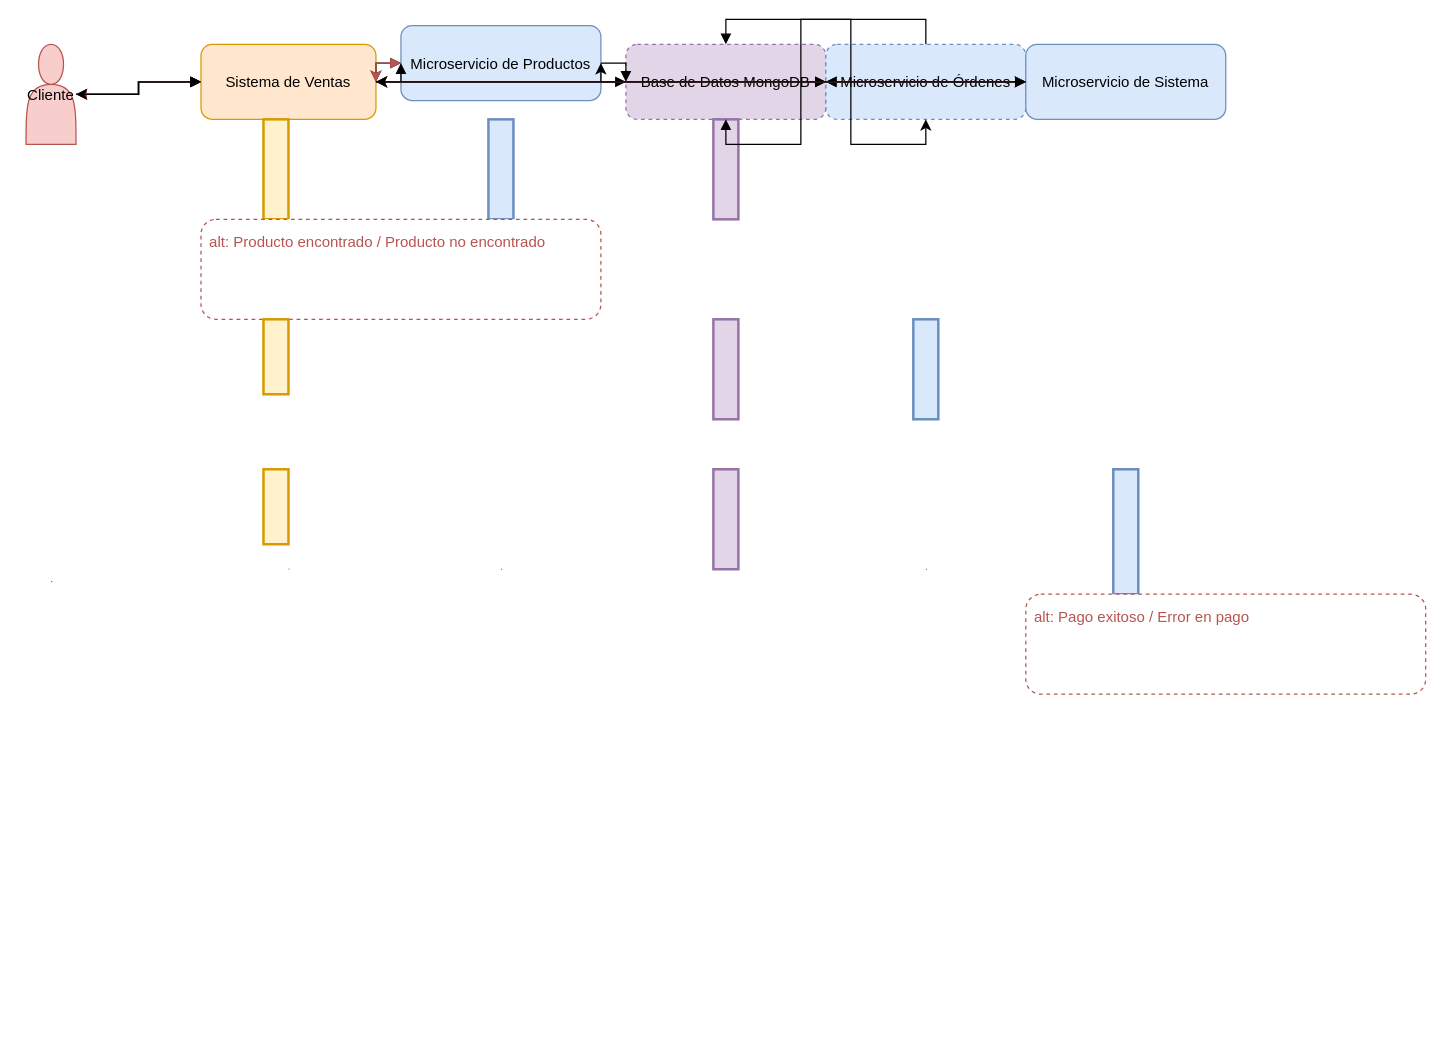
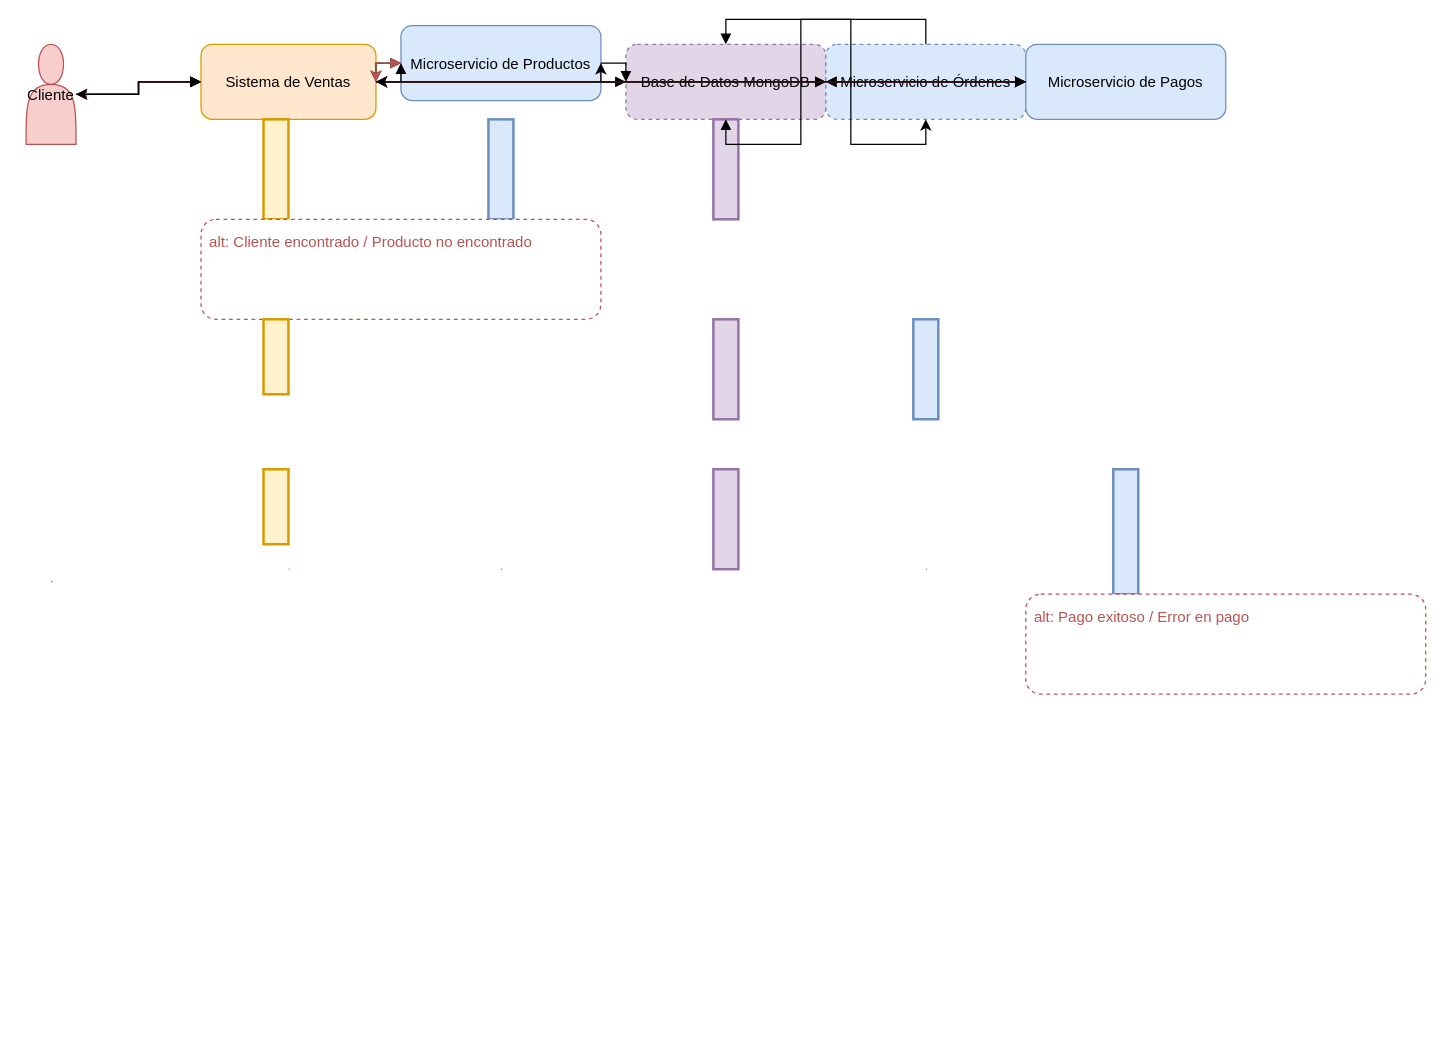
  <mxCell id="0" />
  <mxCell id="1" parent="0" />
  <mxCell id="2" value="Cliente" style="shape=actor;fillColor=#f8cecc;strokeColor=#b85450;fontSize=12;fontColor=#000000;" vertex="1" parent="1"><mxGeometry x="20" y="35" width="40" height="80" as="geometry" /></mxCell>
  <mxCell id="3" style="shape=line;strokeColor=#b85450;dashed=1;" vertex="1" parent="1"><mxGeometry x="40" y="115" width="1" height="700" as="geometry" /></mxCell>
  <mxCell id="4" value="Sistema de Ventas" style="rounded=1;fillColor=#ffe6cc;strokeColor=#d79b00;fontSize=12;fontColor=#000000;" vertex="1" parent="1"><mxGeometry x="160" y="35" width="140" height="60" as="geometry" /></mxCell>
  <mxCell id="5" style="shape=line;strokeColor=#d79b00;dashed=1;" vertex="1" parent="1"><mxGeometry x="230" y="95" width="1" height="720" as="geometry" /></mxCell>
  <mxCell id="6" value="Microservicio de Productos" style="rounded=1;fillColor=#dae8fc;strokeColor=#6c8ebf;fontSize=12;fontColor=#000000;" vertex="1" parent="1"><mxGeometry x="320" y="20" width="160" height="60" as="geometry" /></mxCell>
  <mxCell id="7" style="shape=line;strokeColor=#6c8ebf;dashed=1;" vertex="1" parent="1"><mxGeometry x="400" y="95" width="1" height="720" as="geometry" /></mxCell>
  <mxCell id="8" value="Base de Datos MongoDB" style="rounded=1;fillColor=#e1d5e7;strokeColor=#9673a6;fontSize=12;fontColor=#000000;dashed=1;" vertex="1" parent="1"><mxGeometry x="500" y="35" width="160" height="60" as="geometry" /></mxCell>
  <mxCell id="9" style="shape=line;strokeColor=#9673a6;dashed=1;" vertex="1" parent="1"><mxGeometry x="580" y="95" width="1" height="720" as="geometry" /></mxCell>
  <mxCell id="10" value="Microservicio de Órdenes" style="rounded=1;fillColor=#dae8fc;strokeColor=#6c8ebf;fontSize=12;fontColor=#000000;dashed=1;" vertex="1" parent="1"><mxGeometry x="660" y="35" width="160" height="60" as="geometry" /></mxCell>
  <mxCell id="11" style="shape=line;strokeColor=#6c8ebf;dashed=1;" vertex="1" parent="1"><mxGeometry x="740" y="95" width="1" height="720" as="geometry" /></mxCell>
- <mxCell id="12" value="Microservicio de Sistema" style="rounded=1;fillColor=#dae8fc;strokeColor=#6c8ebf;fontSize=12;fontColor=#000000;" vertex="1" parent="1"><mxGeometry x="820" y="35" width="160" height="60" as="geometry" /></mxCell>
+ <mxCell id="12" value="Microservicio de Pagos" style="rounded=1;fillColor=#dae8fc;strokeColor=#6c8ebf;fontSize=12;fontColor=#000000;" vertex="1" parent="1"><mxGeometry x="820" y="35" width="160" height="60" as="geometry" /></mxCell>
  <mxCell id="13" style="shape=line;strokeColor=#6c8ebf;dashed=1;" vertex="1" parent="1"><mxGeometry x="900" y="95" width="1" height="720" as="geometry" /></mxCell>
  <mxCell id="14" style="edgeStyle=orthogonalEdgeStyle;rounded=0;orthogonalLoop=1;jettySize=auto;html=1;strokeColor=#000000;endArrow=block;endFill=1;fontSize=11;" edge="1" parent="1" source="2" target="4"><mxGeometry relative="1" as="geometry" /></mxCell>
  <mxCell id="15" style="shape=rectangle;rounded=0;fillColor=#fff2cc;strokeColor=#d79b00;strokeWidth=2;" vertex="1" parent="1"><mxGeometry x="210" y="95" width="20" height="80" as="geometry" /></mxCell>
  <mxCell id="16" style="edgeStyle=orthogonalEdgeStyle;rounded=0;orthogonalLoop=1;jettySize=auto;html=1;strokeColor=#000000;endArrow=block;endFill=1;fontSize=11;" edge="1" parent="1" source="4" target="6"><mxGeometry relative="1" as="geometry" /></mxCell>
  <mxCell id="17" style="shape=rectangle;rounded=0;fillColor=#dae8fc;strokeColor=#6c8ebf;strokeWidth=2;" vertex="1" parent="1"><mxGeometry x="390" y="95" width="20" height="80" as="geometry" /></mxCell>
  <mxCell id="18" style="edgeStyle=orthogonalEdgeStyle;rounded=0;orthogonalLoop=1;jettySize=auto;html=1;strokeColor=#000000;endArrow=block;endFill=1;fontSize=11;" edge="1" parent="1" source="6" target="8"><mxGeometry relative="1" as="geometry" /></mxCell>
  <mxCell id="19" style="shape=rectangle;rounded=0;fillColor=#e1d5e7;strokeColor=#9673a6;strokeWidth=2;" vertex="1" parent="1"><mxGeometry x="570" y="95" width="20" height="80" as="geometry" /></mxCell>
  <mxCell id="20" style="edgeStyle=orthogonalEdgeStyle;rounded=0;orthogonalLoop=1;jettySize=auto;html=1;strokeColor=#000000;startArrow=block;startFill=1;fontSize=11;" edge="1" parent="1" source="8" target="6"><mxGeometry relative="1" as="geometry" /></mxCell>
  <mxCell id="21" style="shape=rectangle;rounded=0;fillColor=none;strokeColor=none;strokeWidth=0;" vertex="1" parent="1"><mxGeometry x="570" y="175" width="20" height="0" as="geometry" /></mxCell>
  <mxCell id="22" style="edgeStyle=orthogonalEdgeStyle;rounded=0;orthogonalLoop=1;jettySize=auto;html=1;strokeColor=#000000;startArrow=block;startFill=1;fontSize=11;" edge="1" parent="1" source="6" target="4"><mxGeometry relative="1" as="geometry" /></mxCell>
  <mxCell id="23" style="shape=rectangle;rounded=0;fillColor=none;strokeColor=none;strokeWidth=0;" vertex="1" parent="1"><mxGeometry x="390" y="175" width="20" height="0" as="geometry" /></mxCell>
  <mxCell id="24" style="rounded=1;dashed=1;strokeColor=#b85450;fontColor=#b85450;fontSize=12;align=left;verticalAlign=top;labelBackgroundColor=#fff2cc;" vertex="1" parent="1"><mxGeometry x="160" y="175" width="320" height="80" as="geometry" /></mxCell>
- <mxCell id="25" value="alt: Producto encontrado / Producto no encontrado" style="text;html=1;strokeColor=none;fillColor=none;align=left;verticalAlign=top;fontSize=12;fontColor=#b85450;" vertex="1" parent="24"><mxGeometry x="5" y="5" width="310" height="20" as="geometry" /></mxCell>
+ <mxCell id="25" value="alt: Cliente encontrado / Producto no encontrado" style="text;html=1;strokeColor=none;fillColor=none;align=left;verticalAlign=top;fontSize=12;fontColor=#b85450;" vertex="1" parent="24"><mxGeometry x="5" y="5" width="310" height="20" as="geometry" /></mxCell>
  <mxCell id="26" style="edgeStyle=orthogonalEdgeStyle;rounded=0;orthogonalLoop=1;jettySize=auto;html=1;strokeColor=#b85450;startArrow=block;startFill=1;fontSize=11;" edge="1" parent="24" source="6" target="4"><mxGeometry relative="1" as="geometry" /></mxCell>
  <mxCell id="27" style="edgeStyle=orthogonalEdgeStyle;rounded=0;orthogonalLoop=1;jettySize=auto;html=1;strokeColor=#b85450;endArrow=block;endFill=1;fontSize=11;" edge="1" parent="24" source="4" target="2"><mxGeometry relative="1" as="geometry" /></mxCell>
  <mxCell id="28" style="edgeStyle=orthogonalEdgeStyle;rounded=0;orthogonalLoop=1;jettySize=auto;html=1;strokeColor=#000000;endArrow=block;endFill=1;fontSize=11;" edge="1" parent="1" source="2" target="4"><mxGeometry relative="1" as="geometry" /></mxCell>
  <mxCell id="29" style="shape=rectangle;rounded=0;fillColor=#fff2cc;strokeColor=#d79b00;strokeWidth=2;" vertex="1" parent="1"><mxGeometry x="210" y="255" width="20" height="60" as="geometry" /></mxCell>
  <mxCell id="30" style="edgeStyle=orthogonalEdgeStyle;rounded=0;orthogonalLoop=1;jettySize=auto;html=1;strokeColor=#000000;endArrow=block;endFill=1;fontSize=11;" edge="1" parent="1" source="4" target="10"><mxGeometry relative="1" as="geometry" /></mxCell>
  <mxCell id="31" style="shape=rectangle;rounded=0;fillColor=#dae8fc;strokeColor=#6c8ebf;strokeWidth=2;" vertex="1" parent="1"><mxGeometry x="730" y="255" width="20" height="80" as="geometry" /></mxCell>
  <mxCell id="32" style="edgeStyle=orthogonalEdgeStyle;rounded=0;orthogonalLoop=1;jettySize=auto;html=1;strokeColor=#000000;endArrow=block;endFill=1;fontSize=11;" edge="1" parent="1" source="10" target="8"><mxGeometry relative="1" as="geometry" /></mxCell>
  <mxCell id="33" style="shape=rectangle;rounded=0;fillColor=#e1d5e7;strokeColor=#9673a6;strokeWidth=2;" vertex="1" parent="1"><mxGeometry x="570" y="255" width="20" height="80" as="geometry" /></mxCell>
  <mxCell id="34" style="edgeStyle=orthogonalEdgeStyle;rounded=0;orthogonalLoop=1;jettySize=auto;html=1;strokeColor=#000000;startArrow=block;startFill=1;fontSize=11;" edge="1" parent="1" source="8" target="10"><mxGeometry relative="1" as="geometry" /></mxCell>
  <mxCell id="35" style="shape=rectangle;rounded=0;fillColor=none;strokeColor=none;strokeWidth=0;" vertex="1" parent="1"><mxGeometry x="570" y="335" width="20" height="0" as="geometry" /></mxCell>
  <mxCell id="36" style="edgeStyle=orthogonalEdgeStyle;rounded=0;orthogonalLoop=1;jettySize=auto;html=1;strokeColor=#000000;startArrow=block;startFill=1;fontSize=11;" edge="1" parent="1" source="10" target="4"><mxGeometry relative="1" as="geometry" /></mxCell>
  <mxCell id="37" style="shape=rectangle;rounded=0;fillColor=none;strokeColor=none;strokeWidth=0;" vertex="1" parent="1"><mxGeometry x="730" y="335" width="20" height="0" as="geometry" /></mxCell>
  <mxCell id="38" style="edgeStyle=orthogonalEdgeStyle;rounded=0;orthogonalLoop=1;jettySize=auto;html=1;strokeColor=#000000;endArrow=block;endFill=1;fontSize=11;" edge="1" parent="1" source="2" target="4"><mxGeometry relative="1" as="geometry" /></mxCell>
  <mxCell id="39" style="shape=rectangle;rounded=0;fillColor=#fff2cc;strokeColor=#d79b00;strokeWidth=2;" vertex="1" parent="1"><mxGeometry x="210" y="375" width="20" height="60" as="geometry" /></mxCell>
  <mxCell id="40" style="edgeStyle=orthogonalEdgeStyle;rounded=0;orthogonalLoop=1;jettySize=auto;html=1;strokeColor=#000000;endArrow=block;endFill=1;fontSize=11;" edge="1" parent="1" source="4" target="12"><mxGeometry relative="1" as="geometry" /></mxCell>
  <mxCell id="41" style="shape=rectangle;rounded=0;fillColor=#dae8fc;strokeColor=#6c8ebf;strokeWidth=2;" vertex="1" parent="1"><mxGeometry x="890" y="375" width="20" height="100" as="geometry" /></mxCell>
  <mxCell id="42" style="edgeStyle=orthogonalEdgeStyle;rounded=0;orthogonalLoop=1;jettySize=auto;html=1;strokeColor=#000000;endArrow=block;endFill=1;fontSize=11;" edge="1" parent="1" source="12" target="8"><mxGeometry relative="1" as="geometry" /></mxCell>
  <mxCell id="43" style="shape=rectangle;rounded=0;fillColor=#e1d5e7;strokeColor=#9673a6;strokeWidth=2;" vertex="1" parent="1"><mxGeometry x="570" y="375" width="20" height="80" as="geometry" /></mxCell>
  <mxCell id="44" style="edgeStyle=orthogonalEdgeStyle;rounded=0;orthogonalLoop=1;jettySize=auto;html=1;strokeColor=#000000;startArrow=block;startFill=1;fontSize=11;" edge="1" parent="1" source="8" target="12"><mxGeometry relative="1" as="geometry" /></mxCell>
  <mxCell id="45" style="shape=rectangle;rounded=0;fillColor=none;strokeColor=none;strokeWidth=0;" vertex="1" parent="1"><mxGeometry x="570" y="455" width="20" height="0" as="geometry" /></mxCell>
  <mxCell id="46" style="rounded=1;dashed=1;strokeColor=#b85450;fontColor=#b85450;fontSize=12;align=left;verticalAlign=top;labelBackgroundColor=#fff2cc;" vertex="1" parent="1"><mxGeometry x="820" y="475" width="320" height="80" as="geometry" /></mxCell>
  <mxCell id="47" value="alt: Pago exitoso / Error en pago" style="text;html=1;strokeColor=none;fillColor=none;align=left;verticalAlign=top;fontSize=12;fontColor=#b85450;" vertex="1" parent="46"><mxGeometry x="5" y="5" width="310" height="20" as="geometry" /></mxCell>
  <mxCell id="48" style="edgeStyle=orthogonalEdgeStyle;rounded=0;orthogonalLoop=1;jettySize=auto;html=1;strokeColor=#b85450;startArrow=block;startFill=1;fontSize=11;" edge="1" parent="46" source="12" target="4"><mxGeometry relative="1" as="geometry" /></mxCell>
  <mxCell id="49" style="edgeStyle=orthogonalEdgeStyle;rounded=0;orthogonalLoop=1;jettySize=auto;html=1;strokeColor=#b85450;endArrow=block;endFill=1;fontSize=11;" edge="1" parent="46" source="4" target="2"><mxGeometry relative="1" as="geometry" /></mxCell>
  <mxCell id="50" style="edgeStyle=orthogonalEdgeStyle;rounded=0;orthogonalLoop=1;jettySize=auto;html=1;strokeColor=#000000;startArrow=block;startFill=1;fontSize=11;" edge="1" parent="46" source="12" target="4"><mxGeometry relative="1" as="geometry" /></mxCell>
  <mxCell id="51" style="shape=rectangle;rounded=0;fillColor=none;strokeColor=none;strokeWidth=0;" vertex="1" parent="1"><mxGeometry x="890" y="475" width="20" height="0" as="geometry" /></mxCell>
  <mxCell id="52" style="edgeStyle=orthogonalEdgeStyle;rounded=0;orthogonalLoop=1;jettySize=auto;html=1;strokeColor=#000000;startArrow=block;startFill=1;fontSize=11;" edge="1" parent="1" source="4" target="2"><mxGeometry relative="1" as="geometry" /></mxCell>
  <mxCell id="53" style="shape=rectangle;rounded=0;fillColor=none;strokeColor=none;strokeWidth=0;" vertex="1" parent="1"><mxGeometry x="210" y="435" width="20" height="0" as="geometry" /></mxCell>
